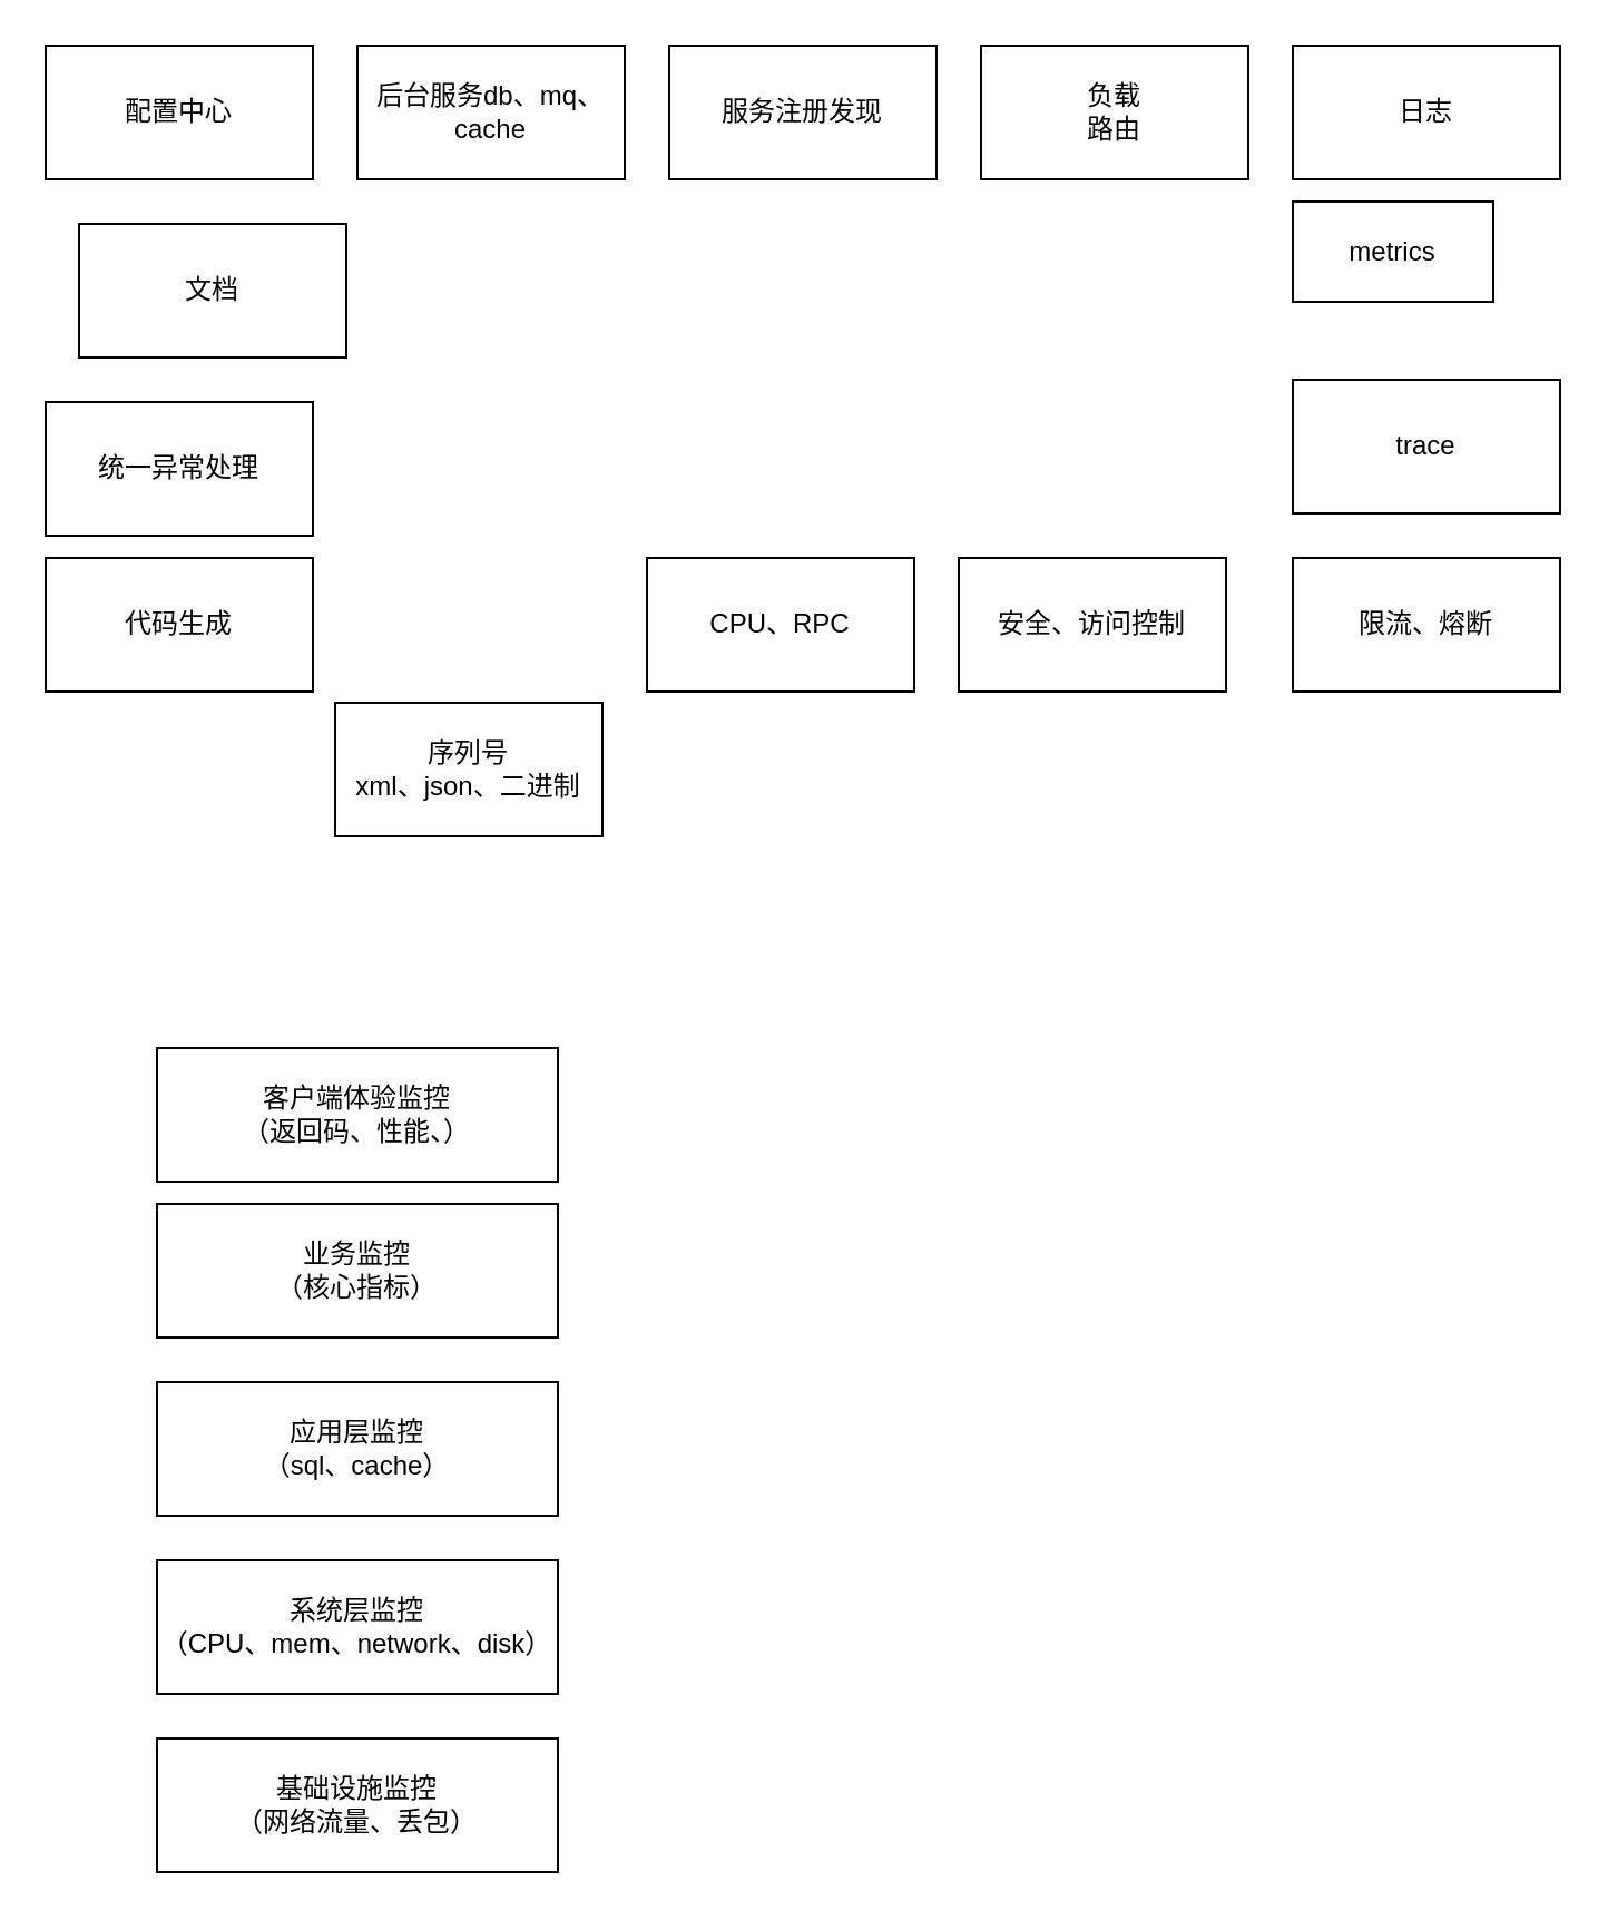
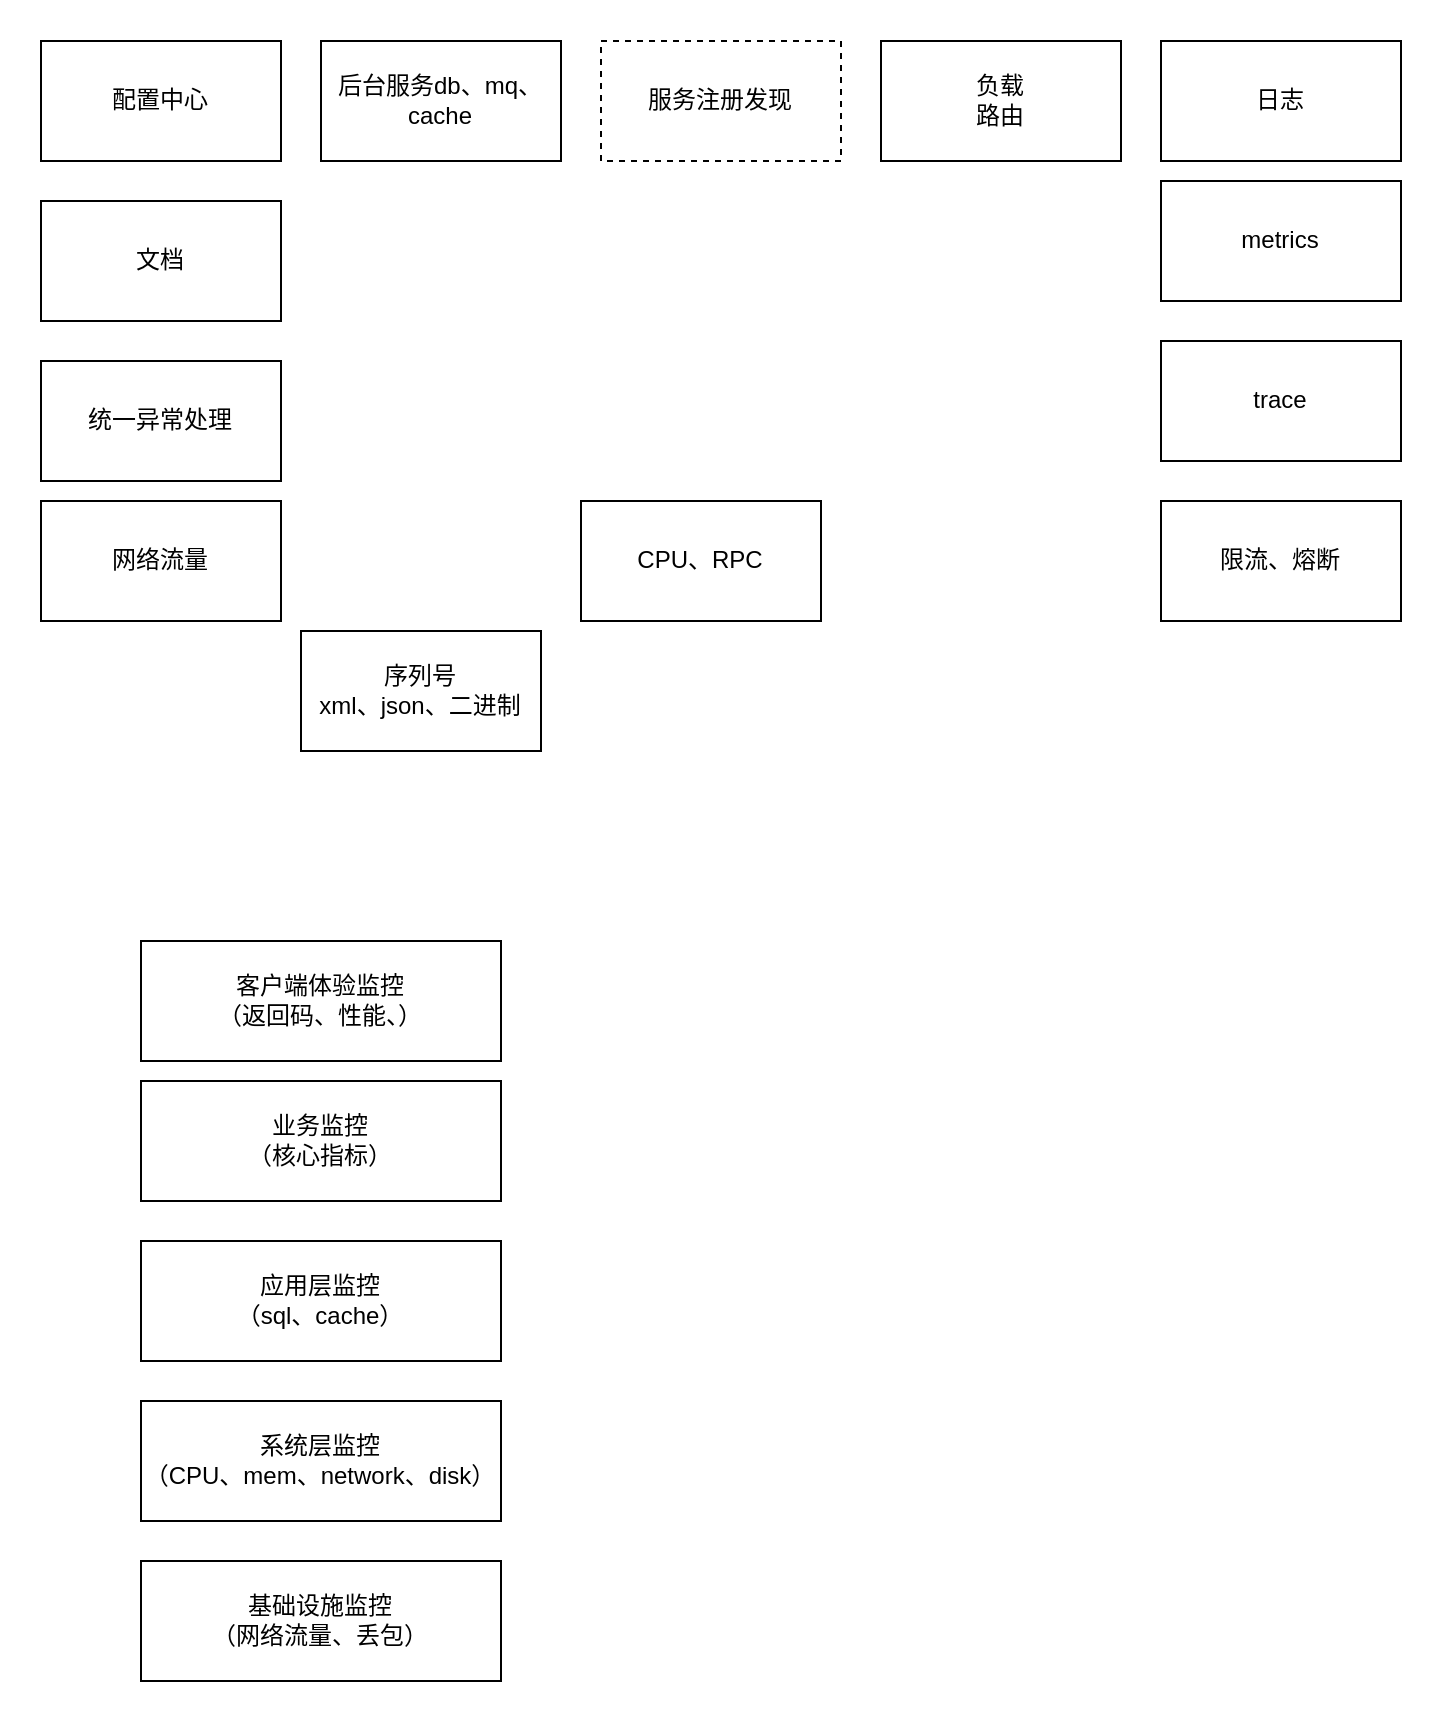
  <mxCell id="0" />
  <mxCell id="1" parent="0" />
  <mxCell id="2" value="配置中心" style="rounded=0;whiteSpace=wrap;html=1;fillColor=none;" vertex="1" parent="1"><mxGeometry x="20" y="20" width="120" height="60" as="geometry" /></mxCell>
  <mxCell id="3" value="后台服务db、mq、cache" style="rounded=0;whiteSpace=wrap;html=1;fillColor=none;" vertex="1" parent="1"><mxGeometry x="160" y="20" width="120" height="60" as="geometry" /></mxCell>
- <mxCell id="4" value="服务注册发现" style="rounded=0;whiteSpace=wrap;html=1;fillColor=none;" vertex="1" parent="1"><mxGeometry x="300" y="20" width="120" height="60" as="geometry" /></mxCell>
+ <mxCell id="4" value="服务注册发现" style="rounded=0;whiteSpace=wrap;html=1;fillColor=none;dashed=1;" vertex="1" parent="1"><mxGeometry x="300" y="20" width="120" height="60" as="geometry" /></mxCell>
  <mxCell id="5" value="负载&lt;br&gt;路由" style="rounded=0;whiteSpace=wrap;html=1;fillColor=none;" vertex="1" parent="1"><mxGeometry x="440" y="20" width="120" height="60" as="geometry" /></mxCell>
  <mxCell id="6" value="日志" style="rounded=0;whiteSpace=wrap;html=1;fillColor=none;" vertex="1" parent="1"><mxGeometry x="580" y="20" width="120" height="60" as="geometry" /></mxCell>
- <mxCell id="7" value="文档" style="rounded=0;whiteSpace=wrap;html=1;fillColor=none;" vertex="1" parent="1"><mxGeometry x="35" y="100" width="120" height="60" as="geometry" /></mxCell>
+ <mxCell id="7" value="文档" style="rounded=0;whiteSpace=wrap;html=1;fillColor=none;" vertex="1" parent="1"><mxGeometry x="20" y="100" width="120" height="60" as="geometry" /></mxCell>
  <mxCell id="8" value="统一异常处理" style="rounded=0;whiteSpace=wrap;html=1;fillColor=none;" vertex="1" parent="1"><mxGeometry x="20" y="180" width="120" height="60" as="geometry" /></mxCell>
- <mxCell id="9" value="代码生成" style="rounded=0;whiteSpace=wrap;html=1;fillColor=none;" vertex="1" parent="1"><mxGeometry x="20" y="250" width="120" height="60" as="geometry" /></mxCell>
+ <mxCell id="9" value="网络流量" style="rounded=0;whiteSpace=wrap;html=1;fillColor=none;" vertex="1" parent="1"><mxGeometry x="20" y="250" width="120" height="60" as="geometry" /></mxCell>
  <mxCell id="10" value="序列号&lt;br&gt;xml、json、二进制" style="rounded=0;whiteSpace=wrap;html=1;fillColor=none;" vertex="1" parent="1"><mxGeometry x="150" y="315" width="120" height="60" as="geometry" /></mxCell>
  <mxCell id="11" value="CPU、RPC" style="rounded=0;whiteSpace=wrap;html=1;fillColor=none;" vertex="1" parent="1"><mxGeometry x="290" y="250" width="120" height="60" as="geometry" /></mxCell>
- <mxCell id="12" value="安全、访问控制" style="rounded=0;whiteSpace=wrap;html=1;fillColor=none;" vertex="1" parent="1"><mxGeometry x="430" y="250" width="120" height="60" as="geometry" /></mxCell>
- <mxCell id="13" value="metrics" style="rounded=0;whiteSpace=wrap;html=1;fillColor=none;" vertex="1" parent="1"><mxGeometry x="580" y="90" width="90" height="45" as="geometry" /></mxCell>
+ <mxCell id="13" value="metrics" style="rounded=0;whiteSpace=wrap;html=1;fillColor=none;" vertex="1" parent="1"><mxGeometry x="580" y="90" width="120" height="60" as="geometry" /></mxCell>
  <mxCell id="14" value="trace" style="rounded=0;whiteSpace=wrap;html=1;fillColor=none;" vertex="1" parent="1"><mxGeometry x="580" y="170" width="120" height="60" as="geometry" /></mxCell>
  <mxCell id="15" value="限流、熔断" style="rounded=0;whiteSpace=wrap;html=1;fillColor=none;" vertex="1" parent="1"><mxGeometry x="580" y="250" width="120" height="60" as="geometry" /></mxCell>
  <mxCell id="16" value="基础设施监控&lt;br&gt;（网络流量、丢包）" style="rounded=0;whiteSpace=wrap;html=1;fillColor=none;" vertex="1" parent="1"><mxGeometry x="70" y="780" width="180" height="60" as="geometry" /></mxCell>
  <mxCell id="17" value="系统层监控&lt;br&gt;（CPU、mem、network、disk）" style="rounded=0;whiteSpace=wrap;html=1;fillColor=none;" vertex="1" parent="1"><mxGeometry x="70" y="700" width="180" height="60" as="geometry" /></mxCell>
  <mxCell id="18" value="应用层监控&lt;br&gt;（sql、cache）" style="rounded=0;whiteSpace=wrap;html=1;fillColor=none;" vertex="1" parent="1"><mxGeometry x="70" y="620" width="180" height="60" as="geometry" /></mxCell>
  <mxCell id="19" value="业务监控&lt;br&gt;（核心指标）" style="rounded=0;whiteSpace=wrap;html=1;fillColor=none;" vertex="1" parent="1"><mxGeometry x="70" y="540" width="180" height="60" as="geometry" /></mxCell>
  <mxCell id="20" value="客户端体验监控&lt;br&gt;（返回码、性能、）" style="rounded=0;whiteSpace=wrap;html=1;fillColor=none;" vertex="1" parent="1"><mxGeometry x="70" y="470" width="180" height="60" as="geometry" /></mxCell>
